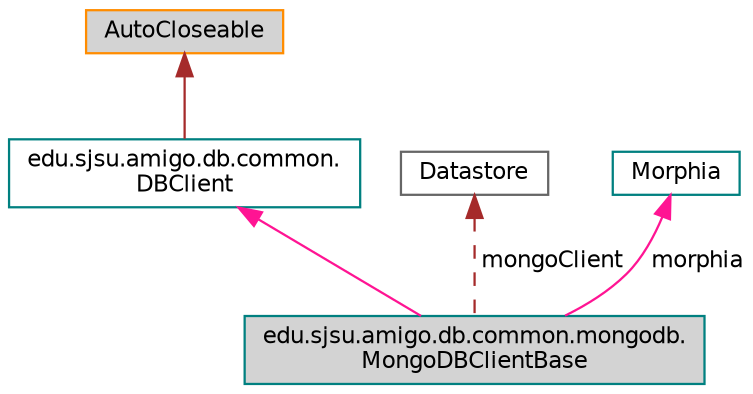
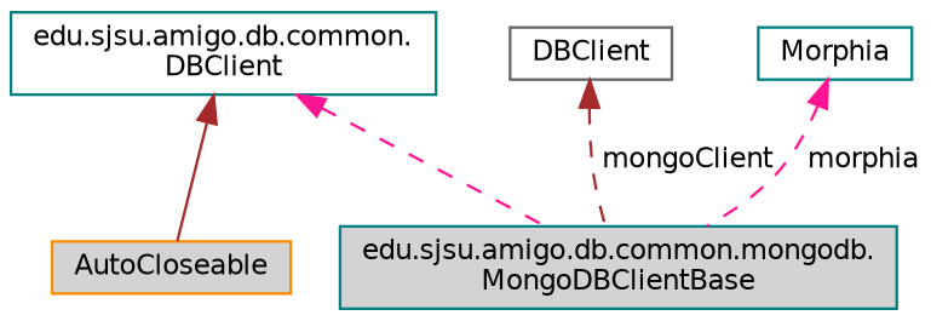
  digraph {
    node [color=teal fillcolor=white fontname=Helvetica fontsize=10 shape=record style=filled]
    edge [color=deeppink dir=back fontname=Helvetica fontsize=10 labelfontname=Helvetica labelfontsize=10 style=solid]
    n1 [fillcolor=lightgrey fontcolor=black height=0.2 label="edu.sjsu.amigo.db.common.mongodb.\lMongoDBClientBase" width=0.4]
    n2 [height=0.2 label="edu.sjsu.amigo.db.common.\lDBClient" width=0.4]
    n3 [color=darkorange fillcolor=lightgrey height=0.2 label=AutoCloseable width=0.4]
-   n4 [color=gray40 height=0.2 label=Datastore width=0.4]
+   n4 [color=gray40 height=0.2 label=DBClient width=0.4]
    n5 [height=0.2 label=Morphia width=0.4]
-   n2 -> n1
-   n3 -> n2 [color=brown]
+   n2 -> n1 [style=dashed]
+   n2 -> n3 [color=brown]
    n4 -> n1 [color=brown label=" mongoClient" style=dashed]
-   n5 -> n1 [label=" morphia"]
+   n5 -> n1 [label=" morphia" style=dashed]
  }
